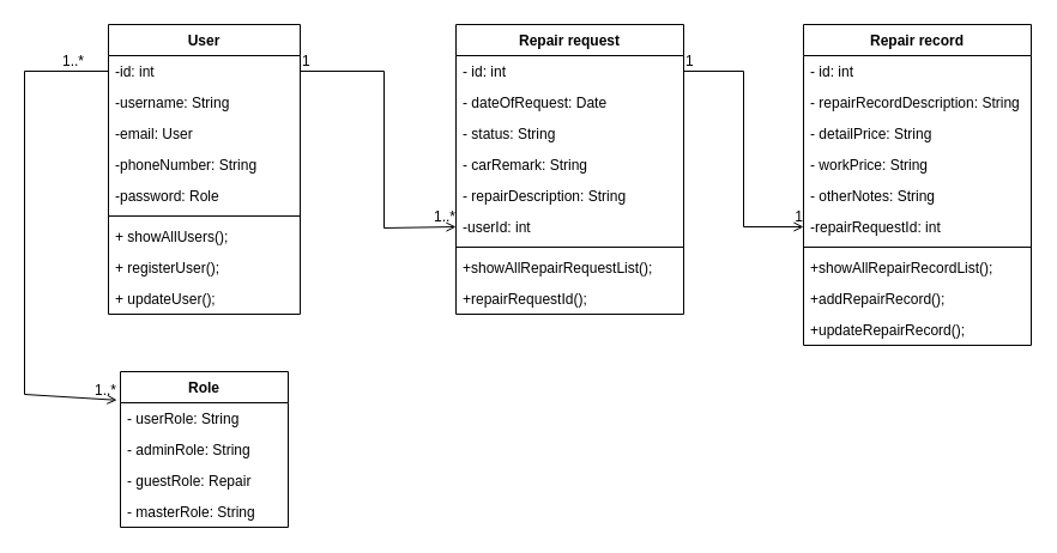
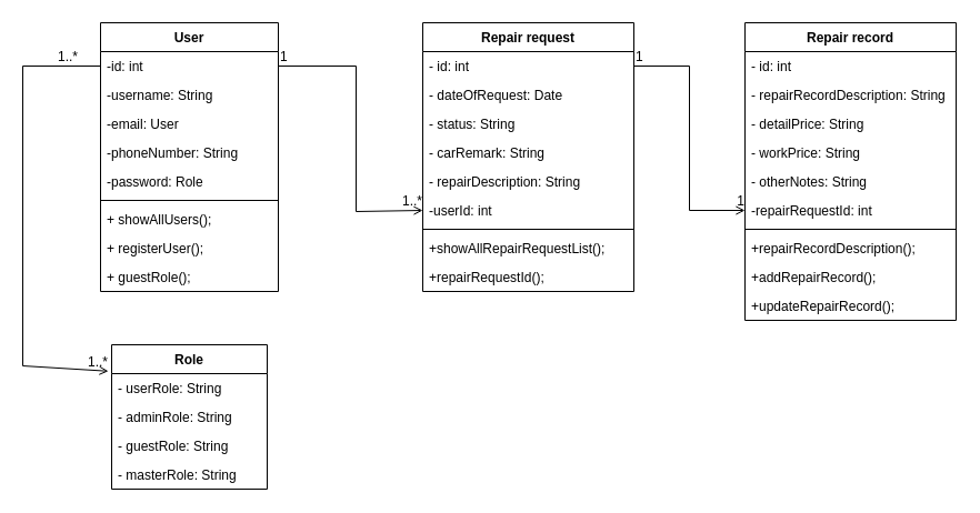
  <mxCell id="0" />
  <mxCell id="1" parent="0" />
  <mxCell id="2" value="User" style="swimlane;fontStyle=1;align=center;verticalAlign=top;childLayout=stackLayout;horizontal=1;startSize=26;horizontalStack=0;resizeParent=1;resizeParentMax=0;resizeLast=0;collapsible=1;marginBottom=0;" parent="1" vertex="1"><mxGeometry x="90" y="20" width="160" height="242" as="geometry" /></mxCell>
  <mxCell id="3" value="-id: int" style="text;strokeColor=none;fillColor=none;align=left;verticalAlign=top;spacingLeft=4;spacingRight=4;overflow=hidden;rotatable=0;points=[[0,0.5],[1,0.5]];portConstraint=eastwest;" parent="2" vertex="1"><mxGeometry y="26" width="160" height="26" as="geometry" /></mxCell>
  <mxCell id="4" value="-username: String" style="text;strokeColor=none;fillColor=none;align=left;verticalAlign=top;spacingLeft=4;spacingRight=4;overflow=hidden;rotatable=0;points=[[0,0.5],[1,0.5]];portConstraint=eastwest;" parent="2" vertex="1"><mxGeometry y="52" width="160" height="26" as="geometry" /></mxCell>
  <mxCell id="5" value="-email: User" style="text;strokeColor=none;fillColor=none;align=left;verticalAlign=top;spacingLeft=4;spacingRight=4;overflow=hidden;rotatable=0;points=[[0,0.5],[1,0.5]];portConstraint=eastwest;" parent="2" vertex="1"><mxGeometry y="78" width="160" height="26" as="geometry" /></mxCell>
  <mxCell id="6" value="-phoneNumber: String" style="text;strokeColor=none;fillColor=none;align=left;verticalAlign=top;spacingLeft=4;spacingRight=4;overflow=hidden;rotatable=0;points=[[0,0.5],[1,0.5]];portConstraint=eastwest;" parent="2" vertex="1"><mxGeometry y="104" width="160" height="26" as="geometry" /></mxCell>
  <mxCell id="7" value="-password: Role" style="text;strokeColor=none;fillColor=none;align=left;verticalAlign=top;spacingLeft=4;spacingRight=4;overflow=hidden;rotatable=0;points=[[0,0.5],[1,0.5]];portConstraint=eastwest;" parent="2" vertex="1"><mxGeometry y="130" width="160" height="26" as="geometry" /></mxCell>
  <mxCell id="8" value="" style="line;strokeWidth=1;fillColor=none;align=left;verticalAlign=middle;spacingTop=-1;spacingLeft=3;spacingRight=3;rotatable=0;labelPosition=right;points=[];portConstraint=eastwest;" parent="2" vertex="1"><mxGeometry y="156" width="160" height="8" as="geometry" /></mxCell>
  <mxCell id="9" value="+ showAllUsers();" style="text;strokeColor=none;fillColor=none;align=left;verticalAlign=top;spacingLeft=4;spacingRight=4;overflow=hidden;rotatable=0;points=[[0,0.5],[1,0.5]];portConstraint=eastwest;" parent="2" vertex="1"><mxGeometry y="164" width="160" height="26" as="geometry" /></mxCell>
  <mxCell id="10" value="+ registerUser();" style="text;strokeColor=none;fillColor=none;align=left;verticalAlign=top;spacingLeft=4;spacingRight=4;overflow=hidden;rotatable=0;points=[[0,0.5],[1,0.5]];portConstraint=eastwest;" parent="2" vertex="1"><mxGeometry y="190" width="160" height="26" as="geometry" /></mxCell>
- <mxCell id="11" value="+ updateUser();" style="text;strokeColor=none;fillColor=none;align=left;verticalAlign=top;spacingLeft=4;spacingRight=4;overflow=hidden;rotatable=0;points=[[0,0.5],[1,0.5]];portConstraint=eastwest;" parent="2" vertex="1"><mxGeometry y="216" width="160" height="26" as="geometry" /></mxCell>
+ <mxCell id="11" value="+ guestRole();" style="text;strokeColor=none;fillColor=none;align=left;verticalAlign=top;spacingLeft=4;spacingRight=4;overflow=hidden;rotatable=0;points=[[0,0.5],[1,0.5]];portConstraint=eastwest;" parent="2" vertex="1"><mxGeometry y="216" width="160" height="26" as="geometry" /></mxCell>
  <mxCell id="12" value="Repair record" style="swimlane;fontStyle=1;align=center;verticalAlign=top;childLayout=stackLayout;horizontal=1;startSize=26;horizontalStack=0;resizeParent=1;resizeParentMax=0;resizeLast=0;collapsible=1;marginBottom=0;" parent="1" vertex="1"><mxGeometry x="670" y="20" width="190" height="268" as="geometry"><mxRectangle x="690" y="70" width="110" height="26" as="alternateBounds" /></mxGeometry></mxCell>
  <mxCell id="13" value="- id: int" style="text;strokeColor=none;fillColor=none;align=left;verticalAlign=top;spacingLeft=4;spacingRight=4;overflow=hidden;rotatable=0;points=[[0,0.5],[1,0.5]];portConstraint=eastwest;" parent="12" vertex="1"><mxGeometry y="26" width="190" height="26" as="geometry" /></mxCell>
  <mxCell id="14" value="- repairRecordDescription: String" style="text;strokeColor=none;fillColor=none;align=left;verticalAlign=top;spacingLeft=4;spacingRight=4;overflow=hidden;rotatable=0;points=[[0,0.5],[1,0.5]];portConstraint=eastwest;" parent="12" vertex="1"><mxGeometry y="52" width="190" height="26" as="geometry" /></mxCell>
  <mxCell id="15" value="- detailPrice: String" style="text;strokeColor=none;fillColor=none;align=left;verticalAlign=top;spacingLeft=4;spacingRight=4;overflow=hidden;rotatable=0;points=[[0,0.5],[1,0.5]];portConstraint=eastwest;" parent="12" vertex="1"><mxGeometry y="78" width="190" height="26" as="geometry" /></mxCell>
  <mxCell id="16" value="- workPrice: String" style="text;strokeColor=none;fillColor=none;align=left;verticalAlign=top;spacingLeft=4;spacingRight=4;overflow=hidden;rotatable=0;points=[[0,0.5],[1,0.5]];portConstraint=eastwest;" parent="12" vertex="1"><mxGeometry y="104" width="190" height="26" as="geometry" /></mxCell>
  <mxCell id="17" value="- otherNotes: String" style="text;strokeColor=none;fillColor=none;align=left;verticalAlign=top;spacingLeft=4;spacingRight=4;overflow=hidden;rotatable=0;points=[[0,0.5],[1,0.5]];portConstraint=eastwest;" parent="12" vertex="1"><mxGeometry y="130" width="190" height="26" as="geometry" /></mxCell>
  <mxCell id="18" value="-repairRequestId: int" style="text;strokeColor=none;fillColor=none;align=left;verticalAlign=top;spacingLeft=4;spacingRight=4;overflow=hidden;rotatable=0;points=[[0,0.5],[1,0.5]];portConstraint=eastwest;" parent="12" vertex="1"><mxGeometry y="156" width="190" height="26" as="geometry" /></mxCell>
  <mxCell id="19" value="" style="line;strokeWidth=1;fillColor=none;align=left;verticalAlign=middle;spacingTop=-1;spacingLeft=3;spacingRight=3;rotatable=0;labelPosition=right;points=[];portConstraint=eastwest;" parent="12" vertex="1"><mxGeometry y="182" width="190" height="8" as="geometry" /></mxCell>
- <mxCell id="20" value="+showAllRepairRecordList();" style="text;strokeColor=none;fillColor=none;align=left;verticalAlign=top;spacingLeft=4;spacingRight=4;overflow=hidden;rotatable=0;points=[[0,0.5],[1,0.5]];portConstraint=eastwest;" parent="12" vertex="1"><mxGeometry y="190" width="190" height="26" as="geometry" /></mxCell>
+ <mxCell id="20" value="+repairRecordDescription();" style="text;strokeColor=none;fillColor=none;align=left;verticalAlign=top;spacingLeft=4;spacingRight=4;overflow=hidden;rotatable=0;points=[[0,0.5],[1,0.5]];portConstraint=eastwest;" parent="12" vertex="1"><mxGeometry y="190" width="190" height="26" as="geometry" /></mxCell>
  <mxCell id="21" value="+addRepairRecord();" style="text;strokeColor=none;fillColor=none;align=left;verticalAlign=top;spacingLeft=4;spacingRight=4;overflow=hidden;rotatable=0;points=[[0,0.5],[1,0.5]];portConstraint=eastwest;" parent="12" vertex="1"><mxGeometry y="216" width="190" height="26" as="geometry" /></mxCell>
  <mxCell id="22" value="+updateRepairRecord();" style="text;strokeColor=none;fillColor=none;align=left;verticalAlign=top;spacingLeft=4;spacingRight=4;overflow=hidden;rotatable=0;points=[[0,0.5],[1,0.5]];portConstraint=eastwest;" parent="12" vertex="1"><mxGeometry y="242" width="190" height="26" as="geometry" /></mxCell>
  <mxCell id="23" value="Repair request" style="swimlane;fontStyle=1;align=center;verticalAlign=top;childLayout=stackLayout;horizontal=1;startSize=26;horizontalStack=0;resizeParent=1;resizeParentMax=0;resizeLast=0;collapsible=1;marginBottom=0;" parent="1" vertex="1"><mxGeometry x="380" y="20" width="190" height="242" as="geometry" /></mxCell>
  <mxCell id="24" value="- id: int" style="text;strokeColor=none;fillColor=none;align=left;verticalAlign=top;spacingLeft=4;spacingRight=4;overflow=hidden;rotatable=0;points=[[0,0.5],[1,0.5]];portConstraint=eastwest;" parent="23" vertex="1"><mxGeometry y="26" width="190" height="26" as="geometry" /></mxCell>
  <mxCell id="25" value="- dateOfRequest: Date" style="text;strokeColor=none;fillColor=none;align=left;verticalAlign=top;spacingLeft=4;spacingRight=4;overflow=hidden;rotatable=0;points=[[0,0.5],[1,0.5]];portConstraint=eastwest;" parent="23" vertex="1"><mxGeometry y="52" width="190" height="26" as="geometry" /></mxCell>
  <mxCell id="26" value="- status: String" style="text;strokeColor=none;fillColor=none;align=left;verticalAlign=top;spacingLeft=4;spacingRight=4;overflow=hidden;rotatable=0;points=[[0,0.5],[1,0.5]];portConstraint=eastwest;" parent="23" vertex="1"><mxGeometry y="78" width="190" height="26" as="geometry" /></mxCell>
  <mxCell id="27" value="- carRemark: String" style="text;strokeColor=none;fillColor=none;align=left;verticalAlign=top;spacingLeft=4;spacingRight=4;overflow=hidden;rotatable=0;points=[[0,0.5],[1,0.5]];portConstraint=eastwest;" parent="23" vertex="1"><mxGeometry y="104" width="190" height="26" as="geometry" /></mxCell>
  <mxCell id="28" value="- repairDescription: String" style="text;strokeColor=none;fillColor=none;align=left;verticalAlign=top;spacingLeft=4;spacingRight=4;overflow=hidden;rotatable=0;points=[[0,0.5],[1,0.5]];portConstraint=eastwest;" parent="23" vertex="1"><mxGeometry y="130" width="190" height="26" as="geometry" /></mxCell>
  <mxCell id="29" value="-userId: int" style="text;strokeColor=none;fillColor=none;align=left;verticalAlign=top;spacingLeft=4;spacingRight=4;overflow=hidden;rotatable=0;points=[[0,0.5],[1,0.5]];portConstraint=eastwest;" parent="23" vertex="1"><mxGeometry y="156" width="190" height="26" as="geometry" /></mxCell>
  <mxCell id="30" value="" style="line;strokeWidth=1;fillColor=none;align=left;verticalAlign=middle;spacingTop=-1;spacingLeft=3;spacingRight=3;rotatable=0;labelPosition=right;points=[];portConstraint=eastwest;" parent="23" vertex="1"><mxGeometry y="182" width="190" height="8" as="geometry" /></mxCell>
  <mxCell id="31" value="+showAllRepairRequestList();" style="text;strokeColor=none;fillColor=none;align=left;verticalAlign=top;spacingLeft=4;spacingRight=4;overflow=hidden;rotatable=0;points=[[0,0.5],[1,0.5]];portConstraint=eastwest;" parent="23" vertex="1"><mxGeometry y="190" width="190" height="26" as="geometry" /></mxCell>
  <mxCell id="32" value="+repairRequestId();" style="text;strokeColor=none;fillColor=none;align=left;verticalAlign=top;spacingLeft=4;spacingRight=4;overflow=hidden;rotatable=0;points=[[0,0.5],[1,0.5]];portConstraint=eastwest;" parent="23" vertex="1"><mxGeometry y="216" width="190" height="26" as="geometry" /></mxCell>
  <mxCell id="33" value="Role" style="swimlane;fontStyle=1;childLayout=stackLayout;horizontal=1;startSize=26;fillColor=none;horizontalStack=0;resizeParent=1;resizeParentMax=0;resizeLast=0;collapsible=1;marginBottom=0;" parent="1" vertex="1"><mxGeometry x="100" y="310" width="140" height="130" as="geometry"><mxRectangle x="120" y="360" width="70" height="26" as="alternateBounds" /></mxGeometry></mxCell>
  <mxCell id="34" value="- userRole: String" style="text;strokeColor=none;fillColor=none;align=left;verticalAlign=top;spacingLeft=4;spacingRight=4;overflow=hidden;rotatable=0;points=[[0,0.5],[1,0.5]];portConstraint=eastwest;" parent="33" vertex="1"><mxGeometry y="26" width="140" height="26" as="geometry" /></mxCell>
  <mxCell id="35" value="- adminRole: String" style="text;strokeColor=none;fillColor=none;align=left;verticalAlign=top;spacingLeft=4;spacingRight=4;overflow=hidden;rotatable=0;points=[[0,0.5],[1,0.5]];portConstraint=eastwest;" parent="33" vertex="1"><mxGeometry y="52" width="140" height="26" as="geometry" /></mxCell>
- <mxCell id="36" value="- guestRole: Repair" style="text;strokeColor=none;fillColor=none;align=left;verticalAlign=top;spacingLeft=4;spacingRight=4;overflow=hidden;rotatable=0;points=[[0,0.5],[1,0.5]];portConstraint=eastwest;" vertex="1" parent="33"><mxGeometry y="78" width="140" height="26" as="geometry" /></mxCell>
+ <mxCell id="36" value="- guestRole: String" style="text;strokeColor=none;fillColor=none;align=left;verticalAlign=top;spacingLeft=4;spacingRight=4;overflow=hidden;rotatable=0;points=[[0,0.5],[1,0.5]];portConstraint=eastwest;" vertex="1" parent="33"><mxGeometry y="78" width="140" height="26" as="geometry" /></mxCell>
  <mxCell id="37" value="- masterRole: String" style="text;strokeColor=none;fillColor=none;align=left;verticalAlign=top;spacingLeft=4;spacingRight=4;overflow=hidden;rotatable=0;points=[[0,0.5],[1,0.5]];portConstraint=eastwest;" parent="33" vertex="1"><mxGeometry y="104" width="140" height="26" as="geometry" /></mxCell>
  <mxCell id="38" value="" style="endArrow=open;html=1;rounded=0;align=center;verticalAlign=top;endFill=0;labelBackgroundColor=none;exitX=0;exitY=0.5;exitDx=0;exitDy=0;entryX=-0.021;entryY=0.183;entryDx=0;entryDy=0;entryPerimeter=0;" parent="1" source="3" target="33" edge="1"><mxGeometry relative="1" as="geometry"><mxPoint x="320" y="200" as="sourcePoint" /><mxPoint x="80" y="320" as="targetPoint" /><Array as="points"><mxPoint x="20" y="59" /><mxPoint x="20" y="329" /></Array></mxGeometry></mxCell>
  <mxCell id="39" value="1..*" style="resizable=0;html=1;align=left;verticalAlign=bottom;labelBackgroundColor=none;" parent="38" connectable="0" vertex="1"><mxGeometry x="-1" relative="1" as="geometry"><mxPoint x="-40" as="offset" /></mxGeometry></mxCell>
  <mxCell id="40" value="1..*" style="resizable=0;html=1;align=right;verticalAlign=bottom;labelBackgroundColor=none;" parent="38" connectable="0" vertex="1"><mxGeometry x="1" relative="1" as="geometry" /></mxCell>
  <mxCell id="41" value="" style="endArrow=open;html=1;rounded=0;align=center;verticalAlign=top;endFill=0;labelBackgroundColor=none;exitX=1;exitY=0.5;exitDx=0;exitDy=0;entryX=0;entryY=0.5;entryDx=0;entryDy=0;" parent="1" source="3" target="29" edge="1"><mxGeometry relative="1" as="geometry"><mxPoint x="320" y="200" as="sourcePoint" /><mxPoint x="300" y="330" as="targetPoint" /><Array as="points"><mxPoint x="320" y="59" /><mxPoint x="320" y="190" /></Array></mxGeometry></mxCell>
  <mxCell id="42" value="1" style="resizable=0;html=1;align=left;verticalAlign=bottom;labelBackgroundColor=none;" parent="41" connectable="0" vertex="1"><mxGeometry x="-1" relative="1" as="geometry" /></mxCell>
  <mxCell id="43" value="1..*" style="resizable=0;html=1;align=right;verticalAlign=bottom;labelBackgroundColor=none;" parent="41" connectable="0" vertex="1"><mxGeometry x="1" relative="1" as="geometry" /></mxCell>
  <mxCell id="44" value="" style="endArrow=open;html=1;rounded=0;align=center;verticalAlign=top;endFill=0;labelBackgroundColor=none;exitX=1;exitY=0.5;exitDx=0;exitDy=0;entryX=0;entryY=0.5;entryDx=0;entryDy=0;" parent="1" source="24" target="18" edge="1"><mxGeometry relative="1" as="geometry"><mxPoint x="320" y="200" as="sourcePoint" /><mxPoint x="480" y="200" as="targetPoint" /><Array as="points"><mxPoint x="620" y="59" /><mxPoint x="620" y="189" /></Array></mxGeometry></mxCell>
  <mxCell id="45" value="1" style="resizable=0;html=1;align=left;verticalAlign=bottom;labelBackgroundColor=none;" parent="44" connectable="0" vertex="1"><mxGeometry x="-1" relative="1" as="geometry" /></mxCell>
  <mxCell id="46" value="1" style="resizable=0;html=1;align=right;verticalAlign=bottom;labelBackgroundColor=none;" parent="44" connectable="0" vertex="1"><mxGeometry x="1" relative="1" as="geometry" /></mxCell>
